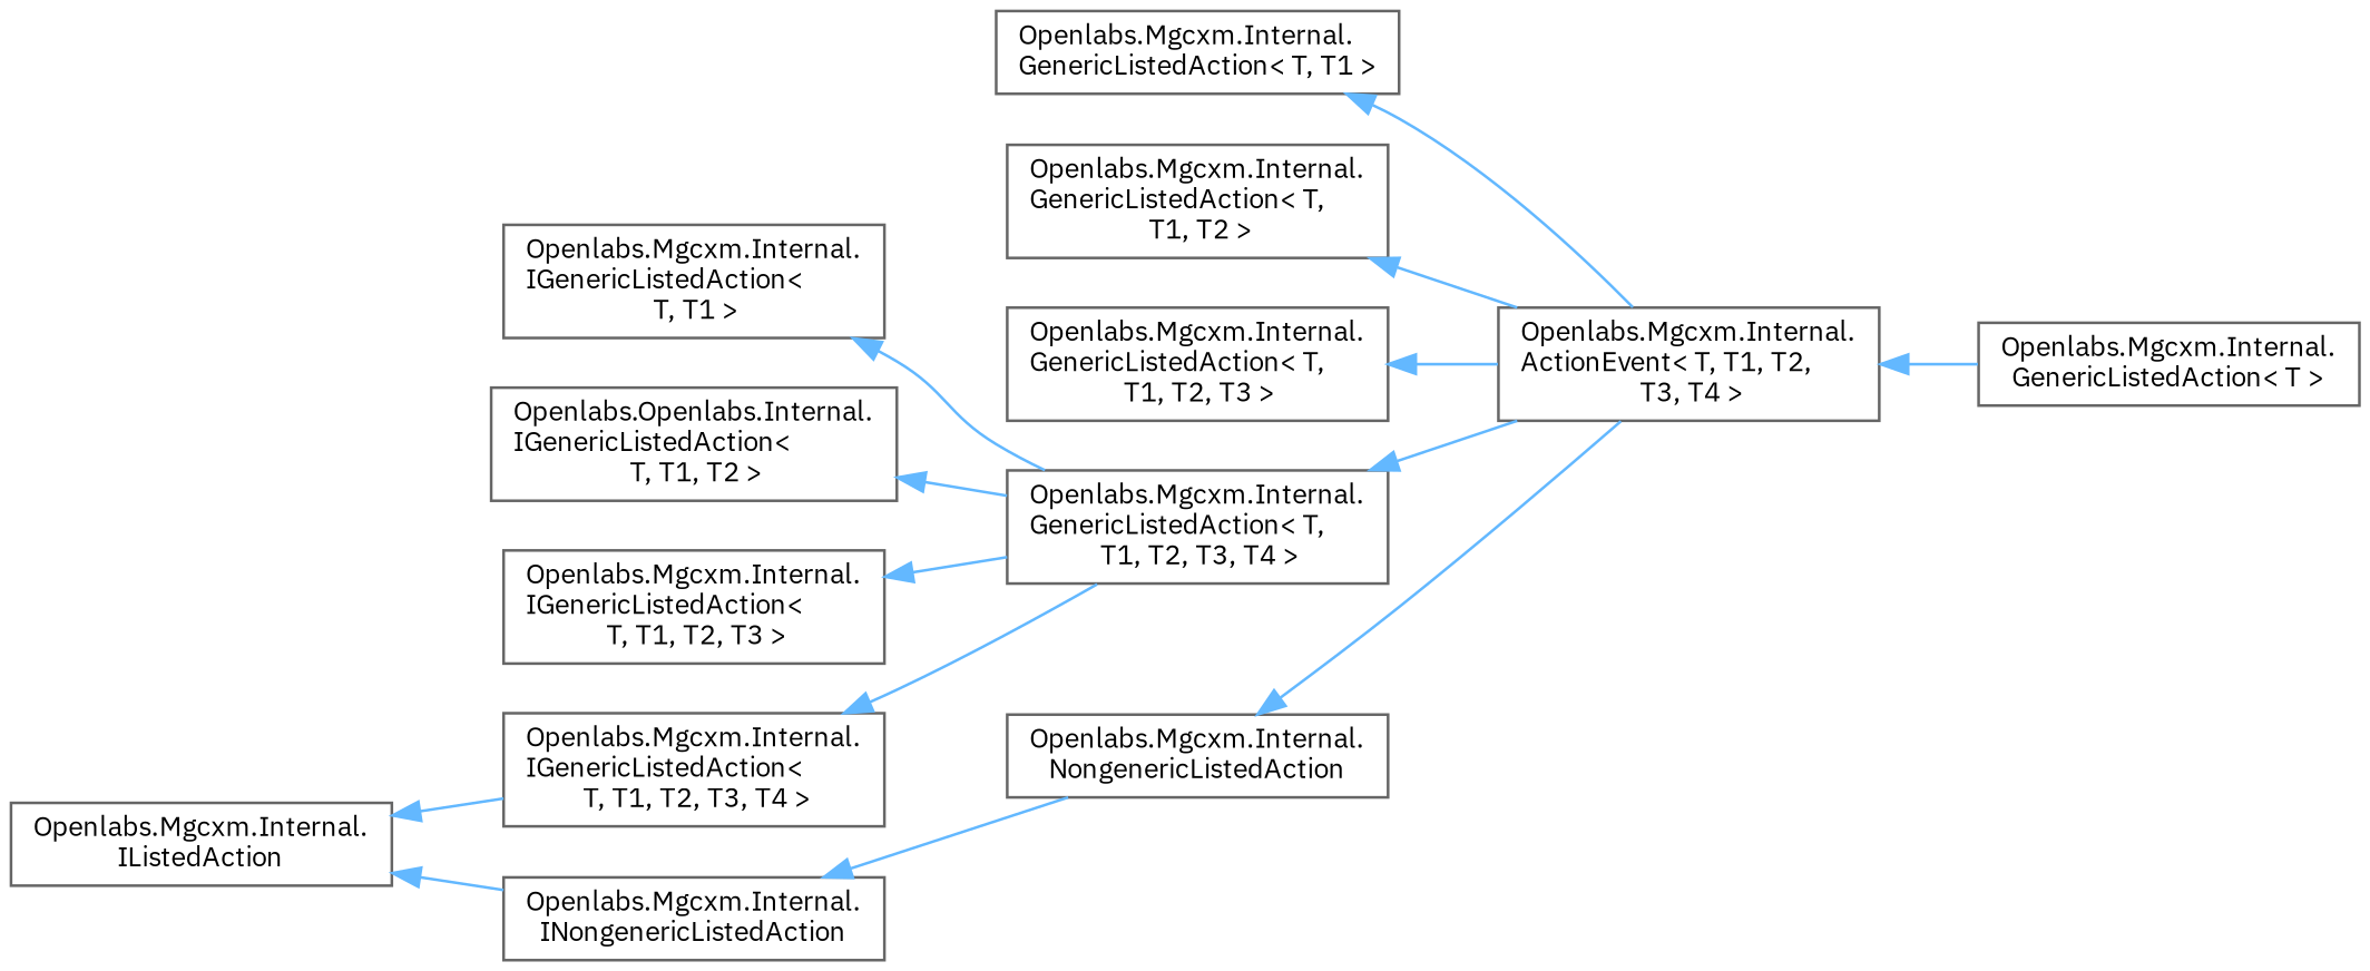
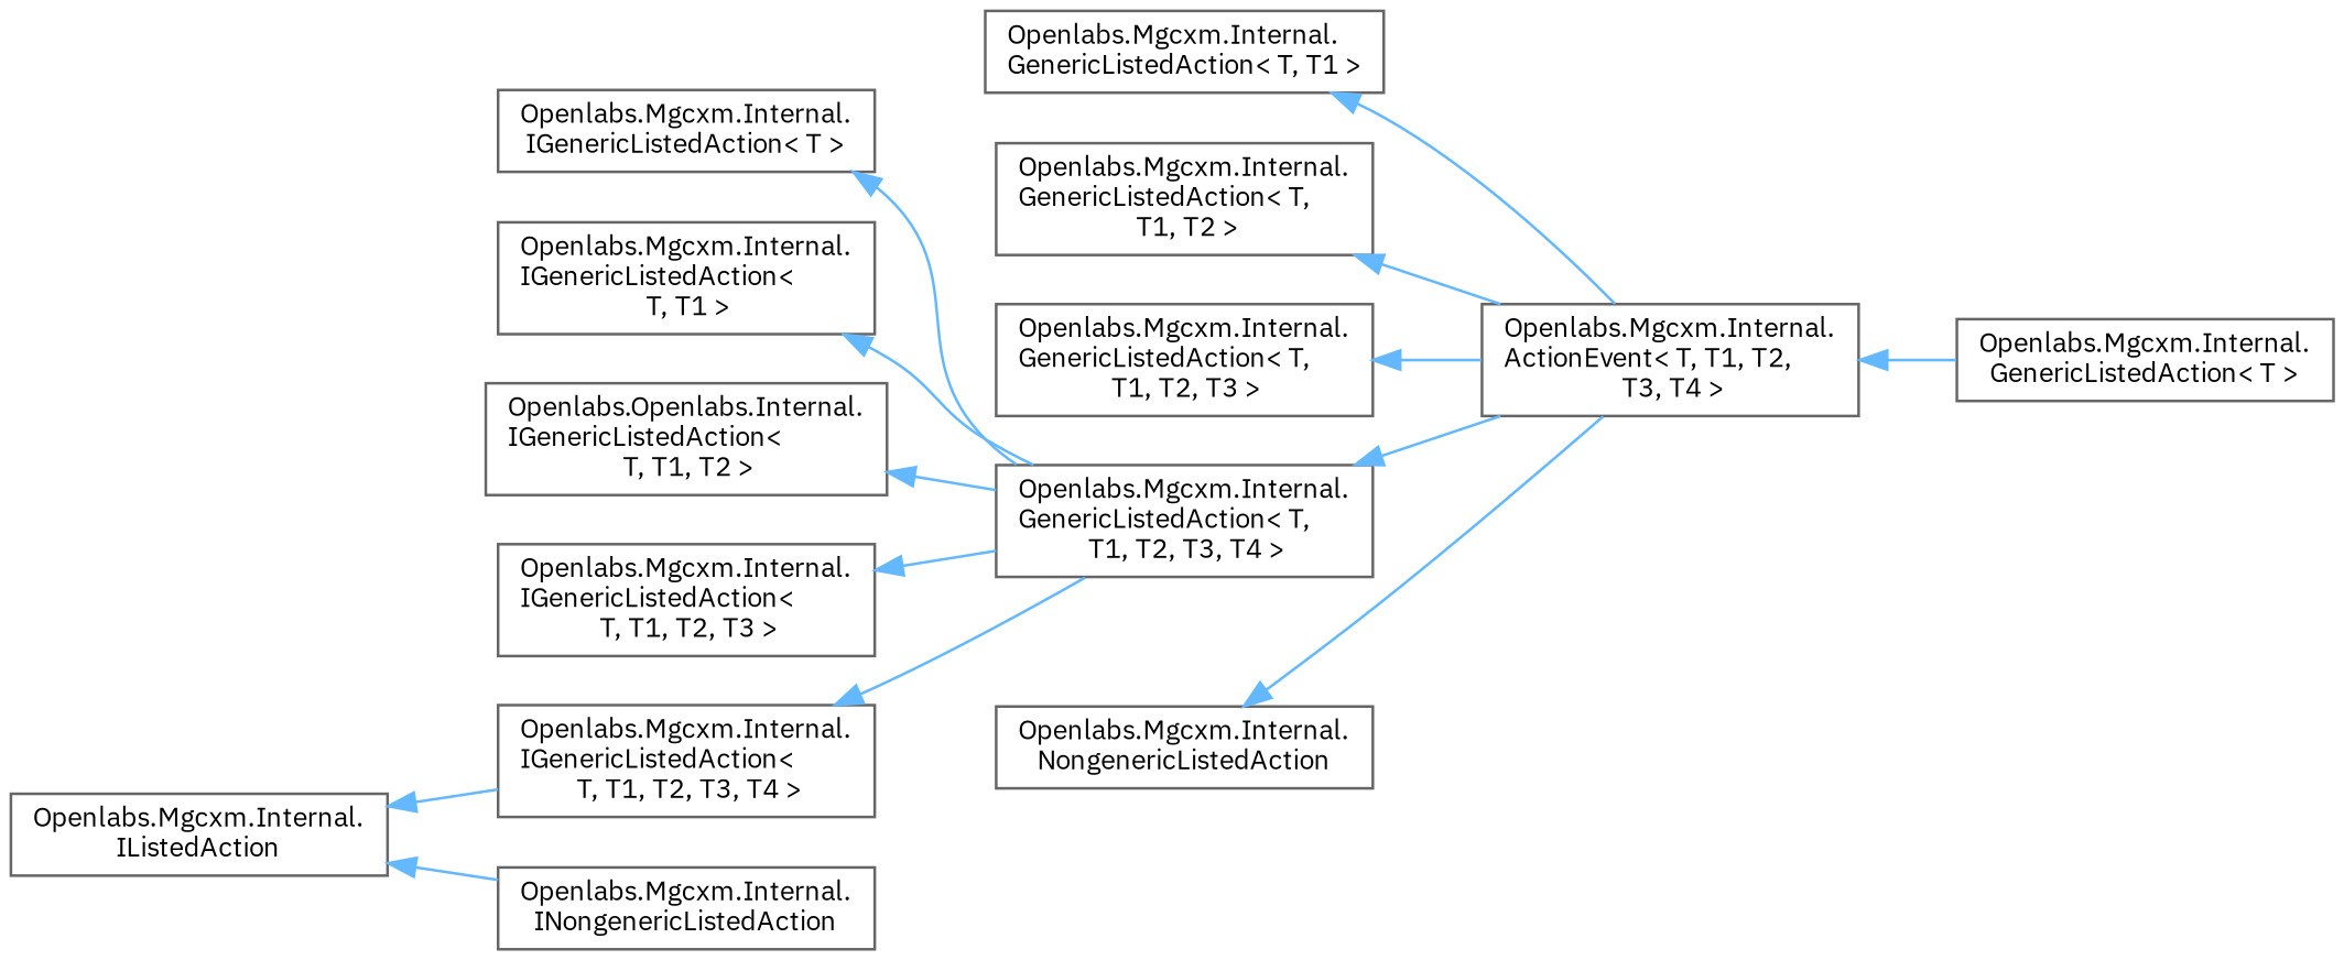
  digraph {
    fontname="IBM Plex Sans"
    rankdir=LR
    node [color=grey40 fillcolor=white fontname="IBM Plex Sans" fontsize=10 shape=box style=filled]
    edge [color=steelblue1 dir=back fontname="IBM Plex Sans" fontsize=10 labelfontname=Helvetica labelfontsize=10 style=solid]
    n1 [height=0.2 label="Openlabs.Mgcxm.Internal.\lGenericListedAction\< T \>" width=0.4]
    n2 [height=0.2 label="Openlabs.Mgcxm.Internal.\lActionEvent\< T, T1, T2,\l T3, T4 \>" width=0.4]
    n3 [height=0.2 label="Openlabs.Mgcxm.Internal.\lGenericListedAction\< T, T1 \>" width=0.4]
    n4 [height=0.2 label="Openlabs.Mgcxm.Internal.\lGenericListedAction\< T,\l T1, T2 \>" width=0.4]
    n5 [height=0.2 label="Openlabs.Mgcxm.Internal.\lGenericListedAction\< T,\l T1, T2, T3 \>" width=0.4]
+   n6 [height=0.2 label="Openlabs.Mgcxm.Internal.\lIGenericListedAction\< T \>" width=0.4]
    n7 [height=0.2 label="Openlabs.Mgcxm.Internal.\lGenericListedAction\< T,\l T1, T2, T3, T4 \>" width=0.4]
    n8 [height=0.2 label="Openlabs.Mgcxm.Internal.\lIGenericListedAction\<\l T, T1 \>" width=0.4]
    n9 [height=0.2 label="Openlabs.Openlabs.Internal.\lIGenericListedAction\<\l T, T1, T2 \>" width=0.4]
    n10 [height=0.2 label="Openlabs.Mgcxm.Internal.\lIGenericListedAction\<\l T, T1, T2, T3 \>" width=0.4]
    n11 [height=0.2 label="Openlabs.Mgcxm.Internal.\lIListedAction" width=0.4]
    n12 [height=0.2 label="Openlabs.Mgcxm.Internal.\lIGenericListedAction\<\l T, T1, T2, T3, T4 \>" width=0.4]
    n13 [height=0.2 label="Openlabs.Mgcxm.Internal.\lINongenericListedAction" width=0.4]
    n14 [height=0.2 label="Openlabs.Mgcxm.Internal.\lNongenericListedAction" width=0.4]
    n2 -> n1
    n3 -> n2
    n4 -> n2
    n5 -> n2
+   n6 -> n7
    n7 -> n2
    n8 -> n7
    n9 -> n7
    n10 -> n7
    n11 -> n12
    n11 -> n13
    n12 -> n7
-   n13 -> n14
    n14 -> n2
  }
